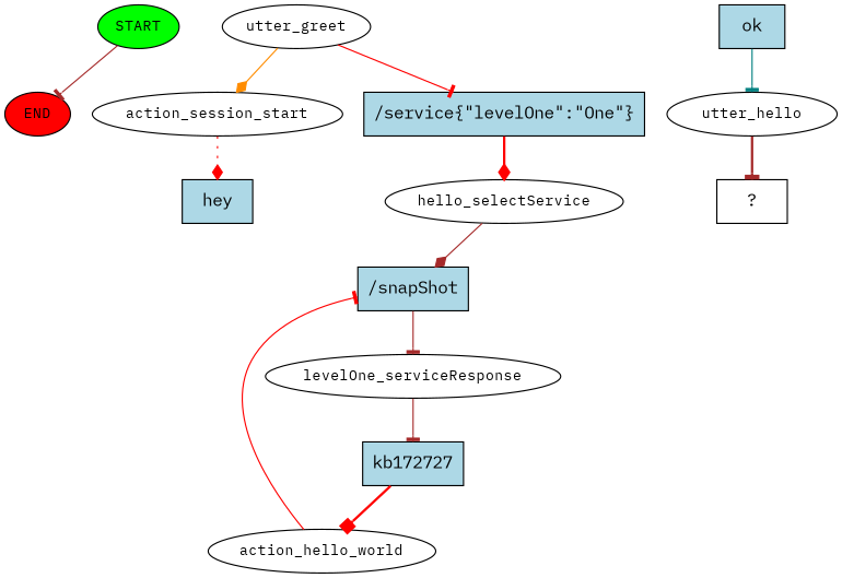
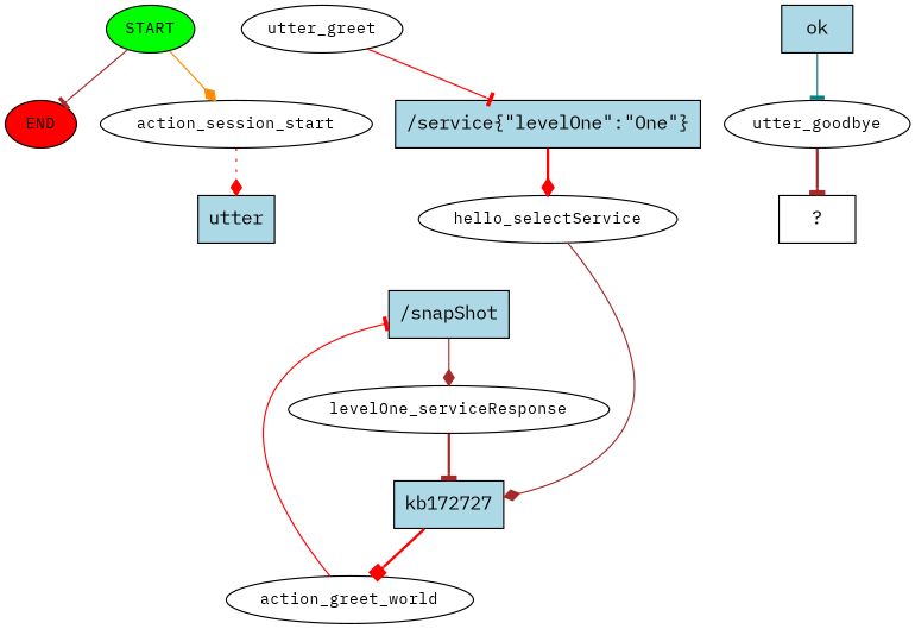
  digraph {
    fontname="IBM Plex Mono"
    node [fontname="IBM Plex Mono" fontsize=12]
    edge [arrowhead=tee color=brown fontname="IBM Plex Mono" style=solid]
    n1 [fillcolor=green label=START style=filled]
    n2 [fillcolor=red label=END style=filled]
    n3 [label=action_session_start]
-   n4 [fillcolor=lightblue label=hey shape=rect style=filled fontsize=""]
+   n4 [fillcolor=lightblue label=utter shape=rect style=filled fontsize=""]
    n5 [label=utter_greet]
    n6 [fillcolor=lightblue label="/service{\"levelOne\":\"One\"}" shape=rect style=filled fontsize=""]
    n7 [label=hello_selectService]
    n8 [fillcolor=lightblue label="/snapShot" shape=rect style=filled fontsize=""]
    n9 [label=levelOne_serviceResponse]
    n10 [fillcolor=lightblue label=kb172727 shape=rect style=filled fontsize=""]
-   n11 [label=action_hello_world]
+   n11 [label=action_greet_world]
    n12 [fillcolor=lightblue label=ok shape=rect style=filled fontsize=""]
-   n13 [label=utter_hello]
+   n13 [label=utter_goodbye]
    n14 [label="  ?  " shape=rect fontsize=""]
    n1 -> n2
-   n5 -> n3 [arrowhead=diamond color=darkorange]
+   n1 -> n3 [arrowhead=diamond color=darkorange]
    n3 -> n4 [arrowhead=diamond color=red style=dotted]
    n5 -> n6 [color=red]
    n6 -> n7 [arrowhead=diamond color=red style=bold]
-   n7 -> n8 [arrowhead=diamond]
-   n8 -> n9
-   n9 -> n10
+   n7 -> n10 [arrowhead=diamond]
+   n8 -> n9 [arrowhead=diamond]
+   n9 -> n10 [style=bold]
    n10 -> n11 [arrowhead=box color=red style=bold]
    n11 -> n8 [color=red]
    n12 -> n13 [color=teal]
    n13 -> n14 [style=bold]
  }
